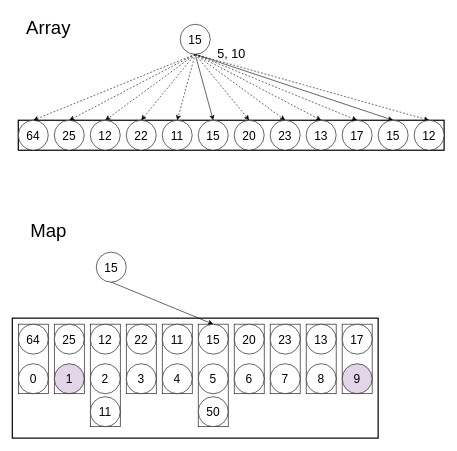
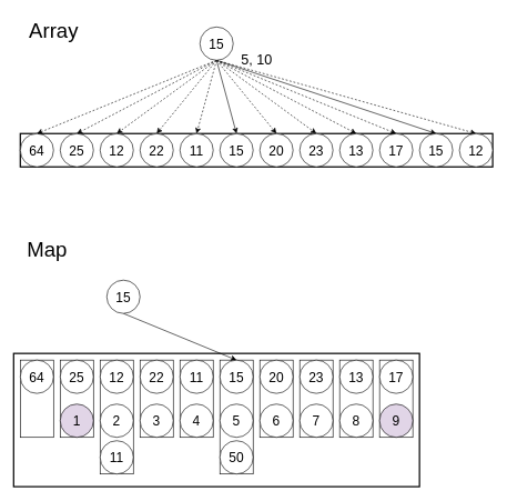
  <mxCell id="0" />
  <mxCell id="1" parent="0" />
  <mxCell id="2" value="" style="group;strokeColor=default;strokeWidth=2;container=0;" vertex="1" connectable="0" parent="1"><mxGeometry x="30" y="200" width="710" height="50" as="geometry" /></mxCell>
  <mxCell id="3" value="&lt;font style=&quot;font-size: 20px;&quot;&gt;64&lt;/font&gt;" style="ellipse;whiteSpace=wrap;html=1;" vertex="1" parent="1"><mxGeometry x="30" y="200" width="50" height="50" as="geometry" /></mxCell>
  <mxCell id="4" value="&lt;font style=&quot;font-size: 20px;&quot;&gt;25&lt;/font&gt;" style="ellipse;whiteSpace=wrap;html=1;" vertex="1" parent="1"><mxGeometry x="90" y="200" width="50" height="50" as="geometry" /></mxCell>
  <mxCell id="5" value="&lt;font style=&quot;font-size: 20px;&quot;&gt;12&lt;/font&gt;" style="ellipse;whiteSpace=wrap;html=1;" vertex="1" parent="1"><mxGeometry x="150" y="200" width="50" height="50" as="geometry" /></mxCell>
  <mxCell id="6" value="&lt;font style=&quot;font-size: 20px;&quot;&gt;22&lt;/font&gt;" style="ellipse;whiteSpace=wrap;html=1;" vertex="1" parent="1"><mxGeometry x="210" y="200" width="50" height="50" as="geometry" /></mxCell>
  <mxCell id="7" value="&lt;font style=&quot;font-size: 20px;&quot;&gt;11&lt;/font&gt;" style="ellipse;whiteSpace=wrap;html=1;" vertex="1" parent="1"><mxGeometry x="270" y="200" width="50" height="50" as="geometry" /></mxCell>
  <mxCell id="8" value="&lt;font style=&quot;font-size: 20px;&quot;&gt;15&lt;/font&gt;" style="ellipse;whiteSpace=wrap;html=1;" vertex="1" parent="1"><mxGeometry x="330" y="200" width="50" height="50" as="geometry" /></mxCell>
  <mxCell id="9" value="&lt;font style=&quot;font-size: 20px;&quot;&gt;20&lt;/font&gt;" style="ellipse;whiteSpace=wrap;html=1;" vertex="1" parent="1"><mxGeometry x="390" y="200" width="50" height="50" as="geometry" /></mxCell>
  <mxCell id="10" value="&lt;font style=&quot;font-size: 20px;&quot;&gt;23&lt;/font&gt;" style="ellipse;whiteSpace=wrap;html=1;" vertex="1" parent="1"><mxGeometry x="450" y="200" width="50" height="50" as="geometry" /></mxCell>
  <mxCell id="11" value="&lt;font style=&quot;font-size: 20px;&quot;&gt;13&lt;/font&gt;" style="ellipse;whiteSpace=wrap;html=1;" vertex="1" parent="1"><mxGeometry x="510" y="200" width="50" height="50" as="geometry" /></mxCell>
  <mxCell id="12" value="&lt;font style=&quot;font-size: 20px;&quot;&gt;17&lt;/font&gt;" style="ellipse;whiteSpace=wrap;html=1;" vertex="1" parent="1"><mxGeometry x="570" y="200" width="50" height="50" as="geometry" /></mxCell>
  <mxCell id="13" value="&lt;font style=&quot;font-size: 31px;&quot;&gt;Array&lt;/font&gt;" style="text;html=1;align=center;verticalAlign=middle;resizable=0;points=[];autosize=1;strokeColor=none;fillColor=none;" vertex="1" parent="1"><mxGeometry x="30" y="20" width="100" height="50" as="geometry" /></mxCell>
  <mxCell id="14" style="edgeStyle=none;html=1;exitX=0.5;exitY=1;exitDx=0;exitDy=0;entryX=0.5;entryY=0;entryDx=0;entryDy=0;fontSize=31;dashed=1;" edge="1" parent="1" source="26" target="3"><mxGeometry relative="1" as="geometry" /></mxCell>
  <mxCell id="15" style="edgeStyle=none;html=1;exitX=0.5;exitY=1;exitDx=0;exitDy=0;entryX=0.5;entryY=0;entryDx=0;entryDy=0;fontSize=31;" edge="1" parent="1" source="26" target="8"><mxGeometry relative="1" as="geometry" /></mxCell>
  <mxCell id="16" style="edgeStyle=none;html=1;exitX=0.5;exitY=1;exitDx=0;exitDy=0;entryX=0.5;entryY=0;entryDx=0;entryDy=0;dashed=1;fontSize=31;" edge="1" parent="1" source="26" target="4"><mxGeometry relative="1" as="geometry" /></mxCell>
  <mxCell id="17" style="edgeStyle=none;html=1;exitX=0.5;exitY=1;exitDx=0;exitDy=0;entryX=0.5;entryY=0;entryDx=0;entryDy=0;dashed=1;fontSize=31;" edge="1" parent="1" source="26" target="5"><mxGeometry relative="1" as="geometry" /></mxCell>
  <mxCell id="18" style="edgeStyle=none;html=1;exitX=0.5;exitY=1;exitDx=0;exitDy=0;entryX=0.5;entryY=0;entryDx=0;entryDy=0;dashed=1;fontSize=31;" edge="1" parent="1" source="26" target="6"><mxGeometry relative="1" as="geometry" /></mxCell>
  <mxCell id="19" style="edgeStyle=none;html=1;exitX=0.5;exitY=1;exitDx=0;exitDy=0;entryX=0.5;entryY=0;entryDx=0;entryDy=0;dashed=1;fontSize=31;" edge="1" parent="1" source="26" target="7"><mxGeometry relative="1" as="geometry" /></mxCell>
  <mxCell id="20" style="edgeStyle=none;html=1;exitX=0.5;exitY=1;exitDx=0;exitDy=0;entryX=0.5;entryY=0;entryDx=0;entryDy=0;dashed=1;fontSize=31;" edge="1" parent="1" source="26" target="9"><mxGeometry relative="1" as="geometry" /></mxCell>
  <mxCell id="21" style="edgeStyle=none;html=1;exitX=0.5;exitY=1;exitDx=0;exitDy=0;entryX=0.5;entryY=0;entryDx=0;entryDy=0;dashed=1;fontSize=31;" edge="1" parent="1" source="26" target="10"><mxGeometry relative="1" as="geometry" /></mxCell>
  <mxCell id="22" style="edgeStyle=none;html=1;exitX=0.5;exitY=1;exitDx=0;exitDy=0;entryX=0.5;entryY=0;entryDx=0;entryDy=0;dashed=1;fontSize=31;" edge="1" parent="1" source="26" target="11"><mxGeometry relative="1" as="geometry" /></mxCell>
  <mxCell id="23" style="edgeStyle=none;html=1;exitX=0.5;exitY=1;exitDx=0;exitDy=0;entryX=0.5;entryY=0;entryDx=0;entryDy=0;dashed=1;fontSize=31;" edge="1" parent="1" source="26" target="12"><mxGeometry relative="1" as="geometry" /></mxCell>
  <mxCell id="24" style="edgeStyle=none;html=1;exitX=0.5;exitY=1;exitDx=0;exitDy=0;entryX=0.5;entryY=0;entryDx=0;entryDy=0;dashed=1;fontSize=31;" edge="1" parent="1" source="26" target="64"><mxGeometry relative="1" as="geometry" /></mxCell>
  <mxCell id="25" style="edgeStyle=none;html=1;exitX=0.5;exitY=1;exitDx=0;exitDy=0;entryX=0.5;entryY=0;entryDx=0;entryDy=0;fontSize=31;" edge="1" parent="1" source="26" target="63"><mxGeometry relative="1" as="geometry" /></mxCell>
  <mxCell id="26" value="&lt;font style=&quot;font-size: 20px;&quot;&gt;15&lt;/font&gt;" style="ellipse;whiteSpace=wrap;html=1;" vertex="1" parent="1"><mxGeometry x="300" y="40" width="50" height="50" as="geometry" /></mxCell>
  <mxCell id="27" value="" style="group;strokeColor=default;strokeWidth=2;container=0;" vertex="1" connectable="0" parent="1"><mxGeometry x="20" y="530" width="610" height="200" as="geometry" /></mxCell>
- <mxCell id="28" value="&lt;span style=&quot;font-size: 31px;&quot;&gt;Map&lt;/span&gt;" style="text;html=1;align=center;verticalAlign=middle;resizable=0;points=[];autosize=1;strokeColor=none;fillColor=none;" vertex="1" parent="1"><mxGeometry x="40" y="360" width="80" height="50" as="geometry" /></mxCell>
+ <mxCell id="28" value="&lt;span style=&quot;font-size: 31px;&quot;&gt;Map&lt;/span&gt;" style="text;html=1;align=center;verticalAlign=middle;resizable=0;points=[];autosize=1;strokeColor=none;fillColor=none;" vertex="1" parent="1"><mxGeometry x="30" y="350" width="80" height="50" as="geometry" /></mxCell>
  <mxCell id="29" style="edgeStyle=none;html=1;exitX=0.5;exitY=1;exitDx=0;exitDy=0;entryX=0.5;entryY=0;entryDx=0;entryDy=0;fontSize=31;" edge="1" source="30" target="56" parent="1"><mxGeometry relative="1" as="geometry" /></mxCell>
  <mxCell id="30" value="&lt;font style=&quot;font-size: 20px;&quot;&gt;15&lt;/font&gt;" style="ellipse;whiteSpace=wrap;html=1;" vertex="1" parent="1"><mxGeometry x="160" y="420" width="50" height="50" as="geometry" /></mxCell>
  <mxCell id="31" value="" style="group;strokeColor=default;" vertex="1" connectable="0" parent="1"><mxGeometry x="210" y="540" width="50" height="116" as="geometry" /></mxCell>
  <mxCell id="32" value="&lt;font style=&quot;font-size: 20px;&quot;&gt;22&lt;/font&gt;" style="ellipse;whiteSpace=wrap;html=1;" vertex="1" parent="31"><mxGeometry width="50" height="50" as="geometry" /></mxCell>
  <mxCell id="33" value="&lt;font style=&quot;font-size: 20px;&quot;&gt;3&lt;/font&gt;" style="ellipse;whiteSpace=wrap;html=1;" vertex="1" parent="31"><mxGeometry y="66" width="50" height="50" as="geometry" /></mxCell>
  <mxCell id="34" value="" style="group;strokeColor=default;" vertex="1" connectable="0" parent="1"><mxGeometry x="270" y="540" width="50" height="116" as="geometry" /></mxCell>
  <mxCell id="35" value="&lt;font style=&quot;font-size: 20px;&quot;&gt;11&lt;/font&gt;" style="ellipse;whiteSpace=wrap;html=1;" vertex="1" parent="34"><mxGeometry width="50" height="50" as="geometry" /></mxCell>
  <mxCell id="36" value="&lt;font style=&quot;font-size: 20px;&quot;&gt;4&lt;/font&gt;" style="ellipse;whiteSpace=wrap;html=1;" vertex="1" parent="34"><mxGeometry y="66" width="50" height="50" as="geometry" /></mxCell>
  <mxCell id="37" value="" style="group;strokeColor=default;" vertex="1" connectable="0" parent="1"><mxGeometry x="390" y="540" width="50" height="116" as="geometry" /></mxCell>
  <mxCell id="38" value="&lt;font style=&quot;font-size: 20px;&quot;&gt;20&lt;/font&gt;" style="ellipse;whiteSpace=wrap;html=1;" vertex="1" parent="37"><mxGeometry width="50" height="50" as="geometry" /></mxCell>
  <mxCell id="39" value="&lt;font style=&quot;font-size: 20px;&quot;&gt;6&lt;/font&gt;" style="ellipse;whiteSpace=wrap;html=1;" vertex="1" parent="37"><mxGeometry y="66" width="50" height="50" as="geometry" /></mxCell>
  <mxCell id="40" value="" style="group;strokeColor=default;" vertex="1" connectable="0" parent="1"><mxGeometry x="450" y="540" width="50" height="116" as="geometry" /></mxCell>
  <mxCell id="41" value="&lt;font style=&quot;font-size: 20px;&quot;&gt;23&lt;/font&gt;" style="ellipse;whiteSpace=wrap;html=1;" vertex="1" parent="40"><mxGeometry width="50" height="50" as="geometry" /></mxCell>
  <mxCell id="42" value="&lt;font style=&quot;font-size: 20px;&quot;&gt;7&lt;/font&gt;" style="ellipse;whiteSpace=wrap;html=1;" vertex="1" parent="40"><mxGeometry y="66" width="50" height="50" as="geometry" /></mxCell>
  <mxCell id="43" value="" style="group;strokeColor=default;" vertex="1" connectable="0" parent="1"><mxGeometry x="510" y="540" width="50" height="116" as="geometry" /></mxCell>
  <mxCell id="44" value="&lt;font style=&quot;font-size: 20px;&quot;&gt;13&lt;/font&gt;" style="ellipse;whiteSpace=wrap;html=1;" vertex="1" parent="43"><mxGeometry width="50" height="50" as="geometry" /></mxCell>
  <mxCell id="45" value="&lt;font style=&quot;font-size: 20px;&quot;&gt;8&lt;/font&gt;" style="ellipse;whiteSpace=wrap;html=1;" vertex="1" parent="43"><mxGeometry y="66" width="50" height="50" as="geometry" /></mxCell>
  <mxCell id="46" value="" style="group;strokeColor=default;" vertex="1" connectable="0" parent="1"><mxGeometry x="570" y="540" width="50" height="116" as="geometry" /></mxCell>
  <mxCell id="47" value="&lt;font style=&quot;font-size: 20px;&quot;&gt;17&lt;/font&gt;" style="ellipse;whiteSpace=wrap;html=1;" vertex="1" parent="46"><mxGeometry width="50" height="50" as="geometry" /></mxCell>
  <mxCell id="48" value="&lt;font style=&quot;font-size: 20px;&quot;&gt;9&lt;/font&gt;" style="ellipse;whiteSpace=wrap;html=1;fillColor=#e1d5e7;" vertex="1" parent="46"><mxGeometry y="66" width="50" height="50" as="geometry" /></mxCell>
  <mxCell id="49" value="" style="group;strokeColor=default;" vertex="1" connectable="0" parent="1"><mxGeometry x="90" y="540" width="50" height="116" as="geometry" /></mxCell>
  <mxCell id="50" value="&lt;font style=&quot;font-size: 20px;&quot;&gt;25&lt;/font&gt;" style="ellipse;whiteSpace=wrap;html=1;" vertex="1" parent="49"><mxGeometry width="50" height="50" as="geometry" /></mxCell>
  <mxCell id="51" value="&lt;font style=&quot;font-size: 20px;&quot;&gt;1&lt;/font&gt;" style="ellipse;whiteSpace=wrap;html=1;fillColor=#e1d5e7;" vertex="1" parent="49"><mxGeometry y="66" width="50" height="50" as="geometry" /></mxCell>
  <mxCell id="52" value="" style="group;strokeColor=default;" vertex="1" connectable="0" parent="1"><mxGeometry x="30" y="540" width="50" height="116" as="geometry" /></mxCell>
  <mxCell id="53" value="&lt;font style=&quot;font-size: 20px;&quot;&gt;64&lt;/font&gt;" style="ellipse;whiteSpace=wrap;html=1;" vertex="1" parent="52"><mxGeometry width="50" height="50" as="geometry" /></mxCell>
- <mxCell id="54" value="&lt;font style=&quot;font-size: 20px;&quot;&gt;0&lt;/font&gt;" style="ellipse;whiteSpace=wrap;html=1;" vertex="1" parent="52"><mxGeometry y="66" width="50" height="50" as="geometry" /></mxCell>
  <mxCell id="55" value="" style="group;strokeColor=default;" vertex="1" connectable="0" parent="1"><mxGeometry x="330" y="540" width="50" height="171" as="geometry" /></mxCell>
  <mxCell id="56" value="&lt;font style=&quot;font-size: 20px;&quot;&gt;15&lt;/font&gt;" style="ellipse;whiteSpace=wrap;html=1;" vertex="1" parent="55"><mxGeometry width="50" height="50" as="geometry" /></mxCell>
  <mxCell id="57" value="&lt;font style=&quot;font-size: 20px;&quot;&gt;5&lt;/font&gt;" style="ellipse;whiteSpace=wrap;html=1;" vertex="1" parent="55"><mxGeometry y="66" width="50" height="50" as="geometry" /></mxCell>
  <mxCell id="58" value="&lt;font style=&quot;font-size: 20px;&quot;&gt;50&lt;/font&gt;" style="ellipse;whiteSpace=wrap;html=1;" vertex="1" parent="55"><mxGeometry y="121" width="50" height="50" as="geometry" /></mxCell>
  <mxCell id="59" value="" style="group;strokeColor=default;" vertex="1" connectable="0" parent="1"><mxGeometry x="150" y="540" width="50" height="171" as="geometry" /></mxCell>
  <mxCell id="60" value="&lt;font style=&quot;font-size: 20px;&quot;&gt;12&lt;/font&gt;" style="ellipse;whiteSpace=wrap;html=1;" vertex="1" parent="59"><mxGeometry width="50" height="50" as="geometry" /></mxCell>
  <mxCell id="61" value="&lt;font style=&quot;font-size: 20px;&quot;&gt;2&lt;/font&gt;" style="ellipse;whiteSpace=wrap;html=1;" vertex="1" parent="59"><mxGeometry y="66" width="50" height="50" as="geometry" /></mxCell>
  <mxCell id="62" value="&lt;font style=&quot;font-size: 20px;&quot;&gt;11&lt;/font&gt;" style="ellipse;whiteSpace=wrap;html=1;" vertex="1" parent="59"><mxGeometry y="121" width="50" height="50" as="geometry" /></mxCell>
  <mxCell id="63" value="&lt;font style=&quot;font-size: 20px;&quot;&gt;15&lt;/font&gt;" style="ellipse;whiteSpace=wrap;html=1;" vertex="1" parent="1"><mxGeometry x="630" y="200" width="50" height="50" as="geometry" /></mxCell>
  <mxCell id="64" value="&lt;font style=&quot;font-size: 20px;&quot;&gt;12&lt;br&gt;&lt;/font&gt;" style="ellipse;whiteSpace=wrap;html=1;" vertex="1" parent="1"><mxGeometry x="690" y="200" width="50" height="50" as="geometry" /></mxCell>
  <mxCell id="65" value="&lt;font style=&quot;font-size: 21px;&quot;&gt;5, 10&lt;/font&gt;" style="text;html=1;align=center;verticalAlign=middle;resizable=0;points=[];autosize=1;strokeColor=none;fillColor=none;fontSize=31;" vertex="1" parent="1"><mxGeometry x="350" y="60" width="70" height="50" as="geometry" /></mxCell>
